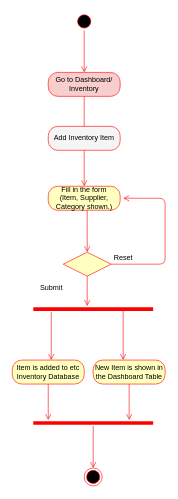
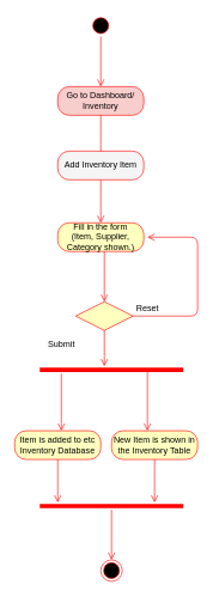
  <mxCell id="0" />
  <mxCell id="1" parent="0" />
  <mxCell id="2" value="" style="ellipse;html=1;shape=startState;fillColor=#000000;strokeColor=#ff0000;" vertex="1" parent="1"><mxGeometry x="125" y="20" width="30" height="30" as="geometry" /></mxCell>
  <mxCell id="3" value="" style="edgeStyle=orthogonalEdgeStyle;html=1;verticalAlign=bottom;endArrow=open;endSize=8;strokeColor=#ff0000;" edge="1" source="2" parent="1"><mxGeometry relative="1" as="geometry"><mxPoint x="140" y="120" as="targetPoint" /></mxGeometry></mxCell>
  <mxCell id="4" value="Go to Dashboard/ Inventory" style="rounded=1;whiteSpace=wrap;html=1;arcSize=40;fontColor=#000000;fillColor=#f8cecc;strokeColor=#ff0000;" vertex="1" parent="1"><mxGeometry x="80" y="120" width="120" height="40" as="geometry" /></mxCell>
  <mxCell id="5" value="" style="edgeStyle=orthogonalEdgeStyle;html=1;verticalAlign=bottom;endArrow=open;endSize=8;strokeColor=#ff0000;" edge="1" source="4" parent="1"><mxGeometry relative="1" as="geometry"><mxPoint x="140" y="220" as="targetPoint" /></mxGeometry></mxCell>
  <mxCell id="6" value="Add Inventory Item" style="rounded=1;whiteSpace=wrap;html=1;arcSize=40;fontColor=#000000;fillColor=#f5f5f5;strokeColor=#ff0000;" vertex="1" parent="1"><mxGeometry x="80" y="210" width="120" height="40" as="geometry" /></mxCell>
  <mxCell id="7" value="" style="edgeStyle=orthogonalEdgeStyle;html=1;verticalAlign=bottom;endArrow=open;endSize=8;strokeColor=#ff0000;" edge="1" source="6" parent="1"><mxGeometry relative="1" as="geometry"><mxPoint x="140" y="310" as="targetPoint" /></mxGeometry></mxCell>
  <mxCell id="8" value="Fill in the form&lt;br&gt;(Item, Supplier, Category shown.)" style="rounded=1;whiteSpace=wrap;html=1;arcSize=40;fontColor=#000000;fillColor=#ffffc0;strokeColor=#ff0000;" vertex="1" parent="1"><mxGeometry x="80" y="310" width="120" height="40" as="geometry" /></mxCell>
  <mxCell id="9" value="" style="edgeStyle=orthogonalEdgeStyle;html=1;verticalAlign=bottom;endArrow=open;endSize=8;strokeColor=#ff0000;entryX=0.5;entryY=0;entryDx=0;entryDy=0;" edge="1" source="8" parent="1" target="10"><mxGeometry relative="1" as="geometry"><mxPoint x="140" y="410" as="targetPoint" /><Array as="points"><mxPoint x="145" y="370" /><mxPoint x="145" y="370" /></Array></mxGeometry></mxCell>
  <mxCell id="10" value="" style="rhombus;whiteSpace=wrap;html=1;fillColor=#ffffc0;strokeColor=#ff0000;" vertex="1" parent="1"><mxGeometry x="105" y="420" width="80" height="40" as="geometry" /></mxCell>
  <mxCell id="11" value="" style="edgeStyle=orthogonalEdgeStyle;html=1;align=left;verticalAlign=bottom;endArrow=open;endSize=8;strokeColor=#ff0000;" edge="1" source="10" parent="1"><mxGeometry x="-1" relative="1" as="geometry"><mxPoint x="205" y="330" as="targetPoint" /><Array as="points"><mxPoint x="275" y="440" /><mxPoint x="275" y="330" /></Array></mxGeometry></mxCell>
  <mxCell id="12" value="" style="edgeStyle=orthogonalEdgeStyle;html=1;align=left;verticalAlign=top;endArrow=open;endSize=8;strokeColor=#ff0000;" edge="1" source="10" parent="1"><mxGeometry x="1" y="50" relative="1" as="geometry"><mxPoint x="145" y="510" as="targetPoint" /><mxPoint x="-10" y="30" as="offset" /></mxGeometry></mxCell>
  <mxCell id="13" value="Reset" style="text;html=1;align=center;verticalAlign=middle;resizable=0;points=[];autosize=1;" vertex="1" parent="1"><mxGeometry x="180" y="420" width="50" height="20" as="geometry" /></mxCell>
  <mxCell id="14" value="Submit" style="text;html=1;align=center;verticalAlign=middle;resizable=0;points=[];autosize=1;" vertex="1" parent="1"><mxGeometry x="60" y="470" width="50" height="20" as="geometry" /></mxCell>
  <mxCell id="15" value="" style="shape=line;html=1;strokeWidth=6;strokeColor=#ff0000;" vertex="1" parent="1"><mxGeometry x="55" y="510" width="200" height="10" as="geometry" /></mxCell>
  <mxCell id="16" value="" style="edgeStyle=orthogonalEdgeStyle;html=1;verticalAlign=bottom;endArrow=open;endSize=8;strokeColor=#ff0000;" edge="1" source="15" parent="1"><mxGeometry relative="1" as="geometry"><mxPoint x="85" y="600" as="targetPoint" /><Array as="points"><mxPoint x="85" y="590" /></Array></mxGeometry></mxCell>
  <mxCell id="17" value="" style="edgeStyle=orthogonalEdgeStyle;html=1;verticalAlign=bottom;endArrow=open;endSize=8;strokeColor=#ff0000;exitX=0.75;exitY=0.5;exitDx=0;exitDy=0;exitPerimeter=0;" edge="1" parent="1" source="15"><mxGeometry relative="1" as="geometry"><mxPoint x="205" y="600" as="targetPoint" /><mxPoint x="155" y="530" as="sourcePoint" /><Array as="points"><mxPoint x="205" y="600" /><mxPoint x="205" y="600" /></Array></mxGeometry></mxCell>
  <mxCell id="18" value="Item is added to etc Inventory Database" style="rounded=1;whiteSpace=wrap;html=1;arcSize=40;fontColor=#000000;fillColor=#ffffc0;strokeColor=#ff0000;" vertex="1" parent="1"><mxGeometry x="20" y="600" width="120" height="40" as="geometry" /></mxCell>
  <mxCell id="19" value="" style="edgeStyle=orthogonalEdgeStyle;html=1;verticalAlign=bottom;endArrow=open;endSize=8;strokeColor=#ff0000;" edge="1" source="18" parent="1"><mxGeometry relative="1" as="geometry"><mxPoint x="80" y="700" as="targetPoint" /></mxGeometry></mxCell>
- <mxCell id="20" value="New Item is shown in the Dashboard Table" style="rounded=1;whiteSpace=wrap;html=1;arcSize=40;fontColor=#000000;fillColor=#ffffc0;strokeColor=#ff0000;" vertex="1" parent="1"><mxGeometry x="155" y="600" width="120" height="40" as="geometry" /></mxCell>
+ <mxCell id="20" value="New Item is shown in the Inventory Table" style="rounded=1;whiteSpace=wrap;html=1;arcSize=40;fontColor=#000000;fillColor=#ffffc0;strokeColor=#ff0000;" vertex="1" parent="1"><mxGeometry x="155" y="600" width="120" height="40" as="geometry" /></mxCell>
  <mxCell id="21" value="" style="edgeStyle=orthogonalEdgeStyle;html=1;verticalAlign=bottom;endArrow=open;endSize=8;strokeColor=#ff0000;" edge="1" source="20" parent="1"><mxGeometry relative="1" as="geometry"><mxPoint x="215" y="700" as="targetPoint" /></mxGeometry></mxCell>
  <mxCell id="22" value="" style="shape=line;html=1;strokeWidth=6;strokeColor=#ff0000;" vertex="1" parent="1"><mxGeometry x="55" y="700" width="200" height="10" as="geometry" /></mxCell>
  <mxCell id="23" value="" style="edgeStyle=orthogonalEdgeStyle;html=1;verticalAlign=bottom;endArrow=open;endSize=8;strokeColor=#ff0000;" edge="1" source="22" parent="1"><mxGeometry relative="1" as="geometry"><mxPoint x="155" y="780" as="targetPoint" /></mxGeometry></mxCell>
  <mxCell id="24" value="" style="ellipse;html=1;shape=endState;fillColor=#000000;strokeColor=#ff0000;" vertex="1" parent="1"><mxGeometry x="140" y="780" width="30" height="30" as="geometry" /></mxCell>
